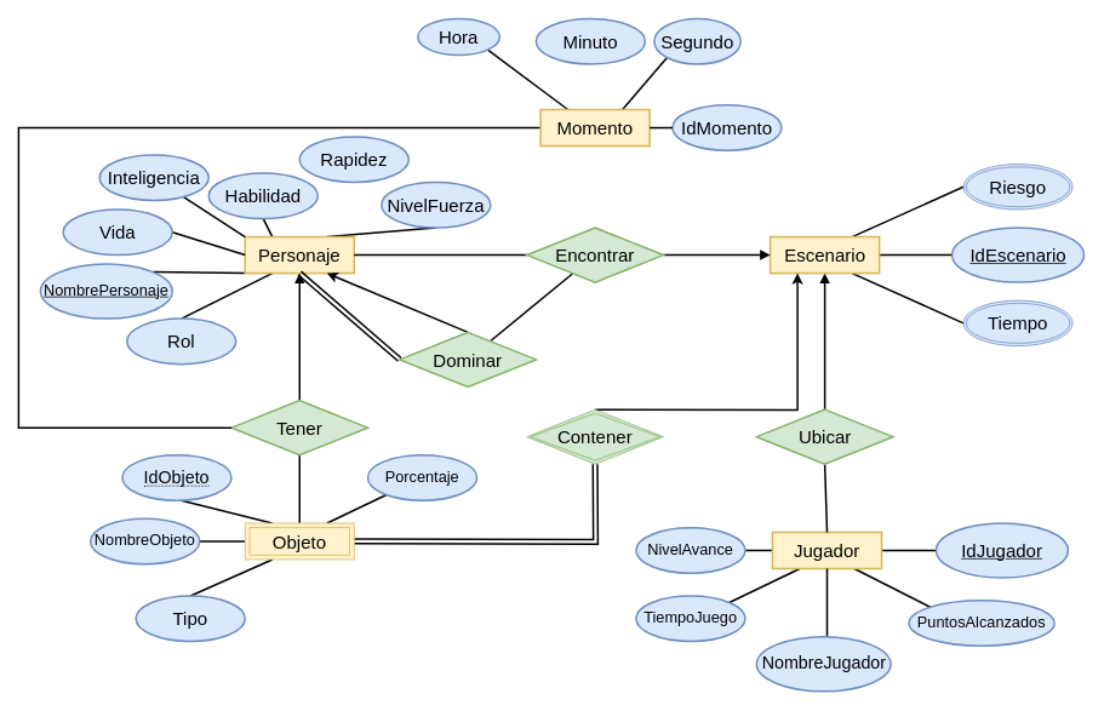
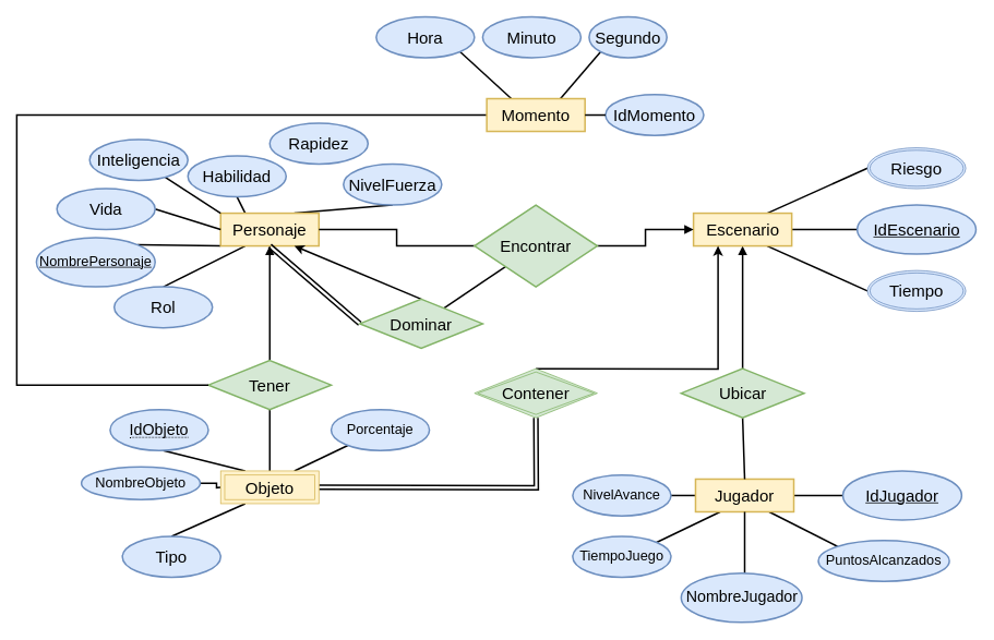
  <mxCell id="0" />
  <mxCell id="1" parent="0" />
  <mxCell id="2" style="rounded=0;orthogonalLoop=1;jettySize=auto;html=1;exitX=0.75;exitY=0;exitDx=0;exitDy=0;entryX=0.5;entryY=1;entryDx=0;entryDy=0;endArrow=none;startFill=0;strokeWidth=2;" edge="1" parent="1" source="6" target="13"><mxGeometry relative="1" as="geometry" /></mxCell>
  <mxCell id="3" style="rounded=0;orthogonalLoop=1;jettySize=auto;html=1;exitX=0.25;exitY=0;exitDx=0;exitDy=0;entryX=0.5;entryY=1;entryDx=0;entryDy=0;endArrow=none;startFill=0;strokeWidth=2;" edge="1" parent="1" source="6" target="9"><mxGeometry relative="1" as="geometry" /></mxCell>
  <mxCell id="4" style="rounded=0;orthogonalLoop=1;jettySize=auto;html=1;exitX=0;exitY=1;exitDx=0;exitDy=0;entryX=1;entryY=0;entryDx=0;entryDy=0;endArrow=none;startFill=0;strokeWidth=2;" edge="1" parent="1" source="6" target="14"><mxGeometry relative="1" as="geometry" /></mxCell>
  <mxCell id="5" style="rounded=0;orthogonalLoop=1;jettySize=auto;html=1;exitX=0.25;exitY=1;exitDx=0;exitDy=0;endArrow=none;startFill=0;strokeWidth=2;entryX=0.5;entryY=0;entryDx=0;entryDy=0;" edge="1" parent="1" source="6" target="27"><mxGeometry relative="1" as="geometry" /></mxCell>
  <mxCell id="6" value="&lt;font style=&quot;font-size: 20px;&quot;&gt;Personaje&lt;/font&gt;" style="whiteSpace=wrap;html=1;align=center;strokeWidth=2;fillColor=#fff2cc;strokeColor=#d6b656;" vertex="1" parent="1"><mxGeometry x="269" y="260" width="120" height="40" as="geometry" /></mxCell>
  <mxCell id="7" value="" style="rounded=0;orthogonalLoop=1;jettySize=auto;html=1;endArrow=none;startFill=0;strokeWidth=2;entryX=0;entryY=0;entryDx=0;entryDy=0;" edge="1" parent="1" source="8" target="6"><mxGeometry relative="1" as="geometry" /></mxCell>
  <mxCell id="8" value="&lt;span style=&quot;font-size: 20px;&quot;&gt;Inteligencia&lt;/span&gt;" style="ellipse;whiteSpace=wrap;html=1;align=center;strokeWidth=2;fillColor=#dae8fc;strokeColor=#6c8ebf;" vertex="1" parent="1"><mxGeometry x="109" y="170" width="120" height="50" as="geometry" /></mxCell>
  <mxCell id="9" value="&lt;span style=&quot;font-size: 20px;&quot;&gt;Habilidad&lt;/span&gt;" style="ellipse;whiteSpace=wrap;html=1;align=center;strokeWidth=2;fillColor=#dae8fc;strokeColor=#6c8ebf;" vertex="1" parent="1"><mxGeometry x="229" y="190" width="120" height="50" as="geometry" /></mxCell>
  <mxCell id="10" value="&lt;span style=&quot;font-size: 20px;&quot;&gt;Rapidez&lt;/span&gt;" style="ellipse;whiteSpace=wrap;html=1;align=center;strokeWidth=2;fillColor=#dae8fc;strokeColor=#6c8ebf;" vertex="1" parent="1"><mxGeometry x="329" y="150" width="120" height="50" as="geometry" /></mxCell>
  <mxCell id="11" style="rounded=0;orthogonalLoop=1;jettySize=auto;html=1;exitX=1;exitY=0.5;exitDx=0;exitDy=0;endArrow=none;startFill=0;strokeWidth=2;" edge="1" parent="1" source="12"><mxGeometry relative="1" as="geometry"><mxPoint x="269" y="280" as="targetPoint" /></mxGeometry></mxCell>
  <mxCell id="12" value="&lt;span style=&quot;font-size: 20px;&quot;&gt;Vida&lt;/span&gt;" style="ellipse;whiteSpace=wrap;html=1;align=center;strokeWidth=2;fillColor=#dae8fc;strokeColor=#6c8ebf;" vertex="1" parent="1"><mxGeometry x="69" y="230" width="120" height="50" as="geometry" /></mxCell>
  <mxCell id="13" value="&lt;span style=&quot;font-size: 20px;&quot;&gt;NivelFuerza&lt;/span&gt;" style="ellipse;whiteSpace=wrap;html=1;align=center;strokeWidth=2;fillColor=#dae8fc;strokeColor=#6c8ebf;" vertex="1" parent="1"><mxGeometry x="419" y="200" width="120" height="50" as="geometry" /></mxCell>
  <mxCell id="14" value="&lt;font style=&quot;font-size: 17px;&quot;&gt;NombrePersonaje&lt;/font&gt;" style="ellipse;whiteSpace=wrap;html=1;align=center;fontStyle=4;strokeWidth=2;fillColor=#dae8fc;strokeColor=#6c8ebf;" vertex="1" parent="1"><mxGeometry x="44" y="290" width="145" height="60" as="geometry" /></mxCell>
  <mxCell id="15" value="" style="rounded=0;orthogonalLoop=1;jettySize=auto;html=1;endArrow=none;startFill=0;strokeWidth=2;" edge="1" parent="1" source="19" target="20"><mxGeometry relative="1" as="geometry" /></mxCell>
  <mxCell id="16" style="rounded=0;orthogonalLoop=1;jettySize=auto;html=1;exitX=0.75;exitY=0;exitDx=0;exitDy=0;entryX=0;entryY=0.5;entryDx=0;entryDy=0;endArrow=none;startFill=0;strokeWidth=2;" edge="1" parent="1" source="19"><mxGeometry relative="1" as="geometry"><mxPoint x="1059" y="205" as="targetPoint" /></mxGeometry></mxCell>
  <mxCell id="17" style="rounded=0;orthogonalLoop=1;jettySize=auto;html=1;exitX=0.75;exitY=1;exitDx=0;exitDy=0;entryX=0;entryY=0.5;entryDx=0;entryDy=0;endArrow=none;startFill=0;strokeWidth=2;" edge="1" parent="1" source="19"><mxGeometry relative="1" as="geometry"><mxPoint x="1059" y="355" as="targetPoint" /></mxGeometry></mxCell>
  <mxCell id="18" style="edgeStyle=orthogonalEdgeStyle;rounded=0;orthogonalLoop=1;jettySize=auto;html=1;exitX=0.5;exitY=1;exitDx=0;exitDy=0;entryX=0.5;entryY=0;entryDx=0;entryDy=0;endArrow=none;startFill=1;strokeWidth=2;startArrow=block;" edge="1" parent="1" source="19" target="55"><mxGeometry relative="1" as="geometry" /></mxCell>
  <mxCell id="19" value="&lt;font style=&quot;font-size: 20px;&quot;&gt;Escenario&lt;/font&gt;" style="whiteSpace=wrap;html=1;align=center;strokeWidth=2;fillColor=#fff2cc;strokeColor=#d6b656;" vertex="1" parent="1"><mxGeometry x="846.5" y="260" width="120" height="40" as="geometry" /></mxCell>
  <mxCell id="20" value="&lt;font style=&quot;font-size: 20px;&quot;&gt;IdEscenario&lt;/font&gt;" style="ellipse;whiteSpace=wrap;html=1;align=center;fontStyle=4;strokeWidth=2;fillColor=#dae8fc;strokeColor=#6c8ebf;" vertex="1" parent="1"><mxGeometry x="1046.5" y="250" width="145" height="60" as="geometry" /></mxCell>
  <mxCell id="21" style="edgeStyle=orthogonalEdgeStyle;rounded=0;orthogonalLoop=1;jettySize=auto;html=1;exitX=1;exitY=0.5;exitDx=0;exitDy=0;entryX=0.5;entryY=1;entryDx=0;entryDy=0;strokeWidth=2;endArrow=none;startFill=0;shape=link;" edge="1" parent="1"><mxGeometry relative="1" as="geometry"><mxPoint x="389" y="595" as="sourcePoint" /><mxPoint x="654" y="510" as="targetPoint" /></mxGeometry></mxCell>
  <mxCell id="22" style="rounded=0;orthogonalLoop=1;jettySize=auto;html=1;exitX=0.75;exitY=0;exitDx=0;exitDy=0;endArrow=none;startFill=0;strokeWidth=2;" edge="1" parent="1" target="58"><mxGeometry relative="1" as="geometry"><mxPoint x="359" y="575" as="sourcePoint" /></mxGeometry></mxCell>
  <mxCell id="23" value="" style="edgeStyle=orthogonalEdgeStyle;rounded=0;orthogonalLoop=1;jettySize=auto;html=1;strokeWidth=2;endArrow=none;startFill=0;" edge="1" parent="1" source="24"><mxGeometry relative="1" as="geometry"><mxPoint x="269" y="595" as="targetPoint" /></mxGeometry></mxCell>
- <mxCell id="24" value="&lt;font style=&quot;font-size: 17px;&quot;&gt;NombreObjeto&lt;/font&gt;" style="ellipse;whiteSpace=wrap;html=1;align=center;strokeWidth=2;fillColor=#dae8fc;strokeColor=#6c8ebf;" vertex="1" parent="1"><mxGeometry x="99" y="570" width="120" height="50" as="geometry" /></mxCell>
+ <mxCell id="24" value="&lt;font style=&quot;font-size: 17px;&quot;&gt;NombreObjeto&lt;/font&gt;" style="ellipse;whiteSpace=wrap;html=1;align=center;strokeWidth=2;fillColor=#dae8fc;strokeColor=#6c8ebf;" vertex="1" parent="1"><mxGeometry x="99" y="570" width="145" height="40" as="geometry" /></mxCell>
  <mxCell id="25" style="rounded=0;orthogonalLoop=1;jettySize=auto;html=1;exitX=0.5;exitY=0;exitDx=0;exitDy=0;entryX=0.25;entryY=1;entryDx=0;entryDy=0;strokeWidth=2;endArrow=none;startFill=0;" edge="1" parent="1" source="26"><mxGeometry relative="1" as="geometry"><mxPoint x="299" y="615" as="targetPoint" /></mxGeometry></mxCell>
  <mxCell id="26" value="&lt;span style=&quot;font-size: 20px;&quot;&gt;Tipo&lt;/span&gt;" style="ellipse;whiteSpace=wrap;html=1;align=center;strokeWidth=2;fillColor=#dae8fc;strokeColor=#6c8ebf;" vertex="1" parent="1"><mxGeometry x="149" y="655" width="120" height="50" as="geometry" /></mxCell>
  <mxCell id="27" value="&lt;span style=&quot;font-size: 20px;&quot;&gt;Rol&lt;/span&gt;" style="ellipse;whiteSpace=wrap;html=1;align=center;strokeWidth=2;fillColor=#dae8fc;strokeColor=#6c8ebf;" vertex="1" parent="1"><mxGeometry x="139" y="350" width="120" height="50" as="geometry" /></mxCell>
  <mxCell id="28" style="rounded=0;orthogonalLoop=1;jettySize=auto;html=1;exitX=0.5;exitY=1;exitDx=0;exitDy=0;entryX=0.25;entryY=0;entryDx=0;entryDy=0;endArrow=none;startFill=0;strokeWidth=2;" edge="1" parent="1"><mxGeometry relative="1" as="geometry"><mxPoint x="199" y="550" as="sourcePoint" /><mxPoint x="299" y="575" as="targetPoint" /></mxGeometry></mxCell>
  <mxCell id="29" style="rounded=0;orthogonalLoop=1;jettySize=auto;html=1;exitX=0;exitY=0.5;exitDx=0;exitDy=0;entryX=1;entryY=0.5;entryDx=0;entryDy=0;strokeWidth=2;endArrow=none;startFill=0;" edge="1" parent="1" source="33" target="35"><mxGeometry relative="1" as="geometry" /></mxCell>
  <mxCell id="30" style="rounded=0;orthogonalLoop=1;jettySize=auto;html=1;exitX=0.75;exitY=1;exitDx=0;exitDy=0;entryX=0;entryY=0;entryDx=0;entryDy=0;strokeWidth=2;endArrow=none;startFill=0;" edge="1" parent="1" source="33" target="36"><mxGeometry relative="1" as="geometry" /></mxCell>
  <mxCell id="31" style="rounded=0;orthogonalLoop=1;jettySize=auto;html=1;exitX=0.25;exitY=1;exitDx=0;exitDy=0;entryX=1;entryY=0;entryDx=0;entryDy=0;strokeWidth=2;endArrow=none;startFill=0;" edge="1" parent="1" source="33" target="34"><mxGeometry relative="1" as="geometry" /></mxCell>
  <mxCell id="32" style="rounded=0;orthogonalLoop=1;jettySize=auto;html=1;exitX=1;exitY=0.5;exitDx=0;exitDy=0;entryX=0;entryY=0.5;entryDx=0;entryDy=0;strokeWidth=2;endArrow=none;startFill=0;" edge="1" parent="1" source="33" target="47"><mxGeometry relative="1" as="geometry" /></mxCell>
  <mxCell id="33" value="&lt;font style=&quot;font-size: 20px;&quot;&gt;Jugador&lt;/font&gt;" style="whiteSpace=wrap;html=1;align=center;strokeWidth=2;fillColor=#fff2cc;strokeColor=#d6b656;" vertex="1" parent="1"><mxGeometry x="849" y="585" width="120" height="40" as="geometry" /></mxCell>
  <mxCell id="34" value="&lt;font style=&quot;font-size: 17px;&quot;&gt;TiempoJuego&lt;/font&gt;" style="ellipse;whiteSpace=wrap;html=1;align=center;strokeWidth=2;fillColor=#dae8fc;strokeColor=#6c8ebf;" vertex="1" parent="1"><mxGeometry x="699" y="655" width="120" height="50" as="geometry" /></mxCell>
  <mxCell id="35" value="&lt;font style=&quot;font-size: 17px;&quot;&gt;NivelAvance&lt;/font&gt;" style="ellipse;whiteSpace=wrap;html=1;align=center;strokeWidth=2;fillColor=#dae8fc;strokeColor=#6c8ebf;" vertex="1" parent="1"><mxGeometry x="699" y="580" width="120" height="50" as="geometry" /></mxCell>
  <mxCell id="36" value="&lt;font style=&quot;font-size: 17px;&quot;&gt;PuntosAlcanzados&lt;/font&gt;" style="ellipse;whiteSpace=wrap;html=1;align=center;strokeWidth=2;fillColor=#dae8fc;strokeColor=#6c8ebf;" vertex="1" parent="1"><mxGeometry x="999" y="660" width="160" height="50" as="geometry" /></mxCell>
  <mxCell id="37" style="edgeStyle=orthogonalEdgeStyle;rounded=0;orthogonalLoop=1;jettySize=auto;html=1;exitX=0;exitY=0.5;exitDx=0;exitDy=0;entryX=1;entryY=0.5;entryDx=0;entryDy=0;strokeWidth=2;endArrow=none;endFill=1;startFill=0;" edge="1" parent="1" source="40" target="6"><mxGeometry relative="1" as="geometry" /></mxCell>
  <mxCell id="38" style="edgeStyle=orthogonalEdgeStyle;rounded=0;orthogonalLoop=1;jettySize=auto;html=1;exitX=1;exitY=0.5;exitDx=0;exitDy=0;entryX=0;entryY=0.5;entryDx=0;entryDy=0;strokeWidth=2;endArrow=block;endFill=1;startFill=0;" edge="1" parent="1" source="40" target="19"><mxGeometry relative="1" as="geometry" /></mxCell>
  <mxCell id="39" value="" style="rounded=0;orthogonalLoop=1;jettySize=auto;html=1;strokeWidth=2;endArrow=none;startFill=0;endFill=1;" edge="1" parent="1" source="40" target="43"><mxGeometry relative="1" as="geometry" /></mxCell>
- <mxCell id="40" value="&lt;font style=&quot;font-size: 20px;&quot;&gt;Encontrar&lt;/font&gt;" style="shape=rhombus;perimeter=rhombusPerimeter;whiteSpace=wrap;html=1;align=center;strokeWidth=2;fillColor=#d5e8d4;strokeColor=#82b366;" vertex="1" parent="1"><mxGeometry x="579" y="250" width="150" height="60" as="geometry" /></mxCell>
+ <mxCell id="40" value="&lt;font style=&quot;font-size: 20px;&quot;&gt;Encontrar&lt;/font&gt;" style="shape=rhombus;perimeter=rhombusPerimeter;whiteSpace=wrap;html=1;align=center;strokeWidth=2;fillColor=#d5e8d4;strokeColor=#82b366;" vertex="1" parent="1"><mxGeometry x="579" y="250" width="150" height="100" as="geometry" /></mxCell>
  <mxCell id="41" value="" style="rounded=0;orthogonalLoop=1;jettySize=auto;html=1;strokeWidth=2;exitX=0.5;exitY=0;exitDx=0;exitDy=0;entryX=0.75;entryY=1;entryDx=0;entryDy=0;" edge="1" parent="1" source="43" target="6"><mxGeometry relative="1" as="geometry" /></mxCell>
  <mxCell id="42" style="rounded=0;orthogonalLoop=1;jettySize=auto;html=1;exitX=0;exitY=0.5;exitDx=0;exitDy=0;entryX=0.5;entryY=1;entryDx=0;entryDy=0;strokeWidth=2;shape=link;" edge="1" parent="1" source="43" target="6"><mxGeometry relative="1" as="geometry" /></mxCell>
  <mxCell id="43" value="&lt;font style=&quot;font-size: 20px;&quot;&gt;Dominar&lt;/font&gt;" style="shape=rhombus;perimeter=rhombusPerimeter;whiteSpace=wrap;html=1;align=center;strokeWidth=2;fillColor=#d5e8d4;strokeColor=#82b366;" vertex="1" parent="1"><mxGeometry x="439" y="365" width="150" height="60" as="geometry" /></mxCell>
  <mxCell id="44" style="rounded=0;orthogonalLoop=1;jettySize=auto;html=1;exitX=0.5;exitY=0;exitDx=0;exitDy=0;entryX=0.5;entryY=1;entryDx=0;entryDy=0;strokeWidth=2;endArrow=block;startFill=0;startArrow=none;endFill=1;" edge="1" parent="1" source="46" target="6"><mxGeometry relative="1" as="geometry" /></mxCell>
  <mxCell id="45" style="rounded=0;orthogonalLoop=1;jettySize=auto;html=1;exitX=0.5;exitY=1;exitDx=0;exitDy=0;entryX=0.5;entryY=0;entryDx=0;entryDy=0;strokeWidth=2;endArrow=none;startFill=0;endFill=1;" edge="1" parent="1" source="46"><mxGeometry relative="1" as="geometry"><mxPoint x="329" y="575" as="targetPoint" /></mxGeometry></mxCell>
  <mxCell id="46" value="&lt;font style=&quot;font-size: 20px;&quot;&gt;Tener&lt;/font&gt;" style="shape=rhombus;perimeter=rhombusPerimeter;whiteSpace=wrap;html=1;align=center;strokeWidth=2;fillColor=#d5e8d4;strokeColor=#82b366;" vertex="1" parent="1"><mxGeometry x="254" y="440" width="150" height="60" as="geometry" /></mxCell>
  <mxCell id="47" value="&lt;font style=&quot;font-size: 20px;&quot;&gt;IdJugador&lt;/font&gt;" style="ellipse;whiteSpace=wrap;html=1;align=center;fontStyle=4;strokeWidth=2;fillColor=#dae8fc;strokeColor=#6c8ebf;" vertex="1" parent="1"><mxGeometry x="1029" y="575" width="145" height="60" as="geometry" /></mxCell>
  <mxCell id="48" style="rounded=0;orthogonalLoop=1;jettySize=auto;html=1;exitX=0.25;exitY=0;exitDx=0;exitDy=0;entryX=1;entryY=1;entryDx=0;entryDy=0;endArrow=none;startFill=0;strokeWidth=2;" edge="1" parent="1" source="60" target="52"><mxGeometry relative="1" as="geometry"><mxPoint x="591.574" y="117.322" as="sourcePoint" /></mxGeometry></mxCell>
  <mxCell id="49" style="rounded=0;orthogonalLoop=1;jettySize=auto;html=1;exitX=0.75;exitY=0;exitDx=0;exitDy=0;entryX=0;entryY=1;entryDx=0;entryDy=0;endArrow=none;startFill=0;strokeWidth=2;" edge="1" parent="1" source="60" target="50"><mxGeometry relative="1" as="geometry"><mxPoint x="591.574" y="152.678" as="sourcePoint" /></mxGeometry></mxCell>
  <mxCell id="50" value="&lt;span style=&quot;font-size: 20px;&quot;&gt;Segundo&lt;/span&gt;" style="ellipse;whiteSpace=wrap;html=1;align=center;strokeWidth=2;fillColor=#dae8fc;strokeColor=#6c8ebf;" vertex="1" parent="1"><mxGeometry x="719" y="20" width="95" height="50" as="geometry" /></mxCell>
  <mxCell id="51" value="&lt;span style=&quot;font-size: 20px;&quot;&gt;Minuto&lt;/span&gt;" style="ellipse;whiteSpace=wrap;html=1;align=center;strokeWidth=2;fillColor=#dae8fc;strokeColor=#6c8ebf;" vertex="1" parent="1"><mxGeometry x="589" y="20" width="120" height="50" as="geometry" /></mxCell>
- <mxCell id="52" value="&lt;span style=&quot;font-size: 20px;&quot;&gt;Hora&lt;/span&gt;" style="ellipse;whiteSpace=wrap;html=1;align=center;strokeWidth=2;fillColor=#dae8fc;strokeColor=#6c8ebf;" vertex="1" parent="1"><mxGeometry x="459" y="20" width="90" height="40" as="geometry" /></mxCell>
+ <mxCell id="52" value="&lt;span style=&quot;font-size: 20px;&quot;&gt;Hora&lt;/span&gt;" style="ellipse;whiteSpace=wrap;html=1;align=center;strokeWidth=2;fillColor=#dae8fc;strokeColor=#6c8ebf;" vertex="1" parent="1"><mxGeometry x="459" y="20" width="120" height="50" as="geometry" /></mxCell>
  <mxCell id="53" style="edgeStyle=orthogonalEdgeStyle;rounded=0;orthogonalLoop=1;jettySize=auto;html=1;exitX=0.5;exitY=0;exitDx=0;exitDy=0;entryX=0.25;entryY=1;entryDx=0;entryDy=0;strokeWidth=2;" edge="1" parent="1" target="19"><mxGeometry relative="1" as="geometry"><mxPoint x="654" y="450" as="sourcePoint" /></mxGeometry></mxCell>
  <mxCell id="54" style="rounded=0;orthogonalLoop=1;jettySize=auto;html=1;exitX=0.5;exitY=1;exitDx=0;exitDy=0;entryX=0.5;entryY=0;entryDx=0;entryDy=0;strokeWidth=2;endArrow=none;startFill=0;" edge="1" parent="1" source="55" target="33"><mxGeometry relative="1" as="geometry" /></mxCell>
  <mxCell id="55" value="&lt;font style=&quot;font-size: 20px;&quot;&gt;Ubicar&lt;/font&gt;" style="shape=rhombus;perimeter=rhombusPerimeter;whiteSpace=wrap;html=1;align=center;strokeWidth=2;fillColor=#d5e8d4;strokeColor=#82b366;" vertex="1" parent="1"><mxGeometry x="831.5" y="450" width="150" height="60" as="geometry" /></mxCell>
  <mxCell id="56" value="&lt;font style=&quot;font-size: 20px;&quot;&gt;Riesgo&lt;/font&gt;" style="ellipse;shape=doubleEllipse;margin=3;whiteSpace=wrap;html=1;align=center;fillColor=#dae8fc;strokeColor=#6c8ebf;" vertex="1" parent="1"><mxGeometry x="1059" y="180" width="120" height="50" as="geometry" /></mxCell>
  <mxCell id="57" value="&lt;font style=&quot;font-size: 20px;&quot;&gt;Tiempo&lt;/font&gt;" style="ellipse;shape=doubleEllipse;margin=3;whiteSpace=wrap;html=1;align=center;fillColor=#dae8fc;strokeColor=#6c8ebf;" vertex="1" parent="1"><mxGeometry x="1059" y="330" width="120" height="50" as="geometry" /></mxCell>
  <mxCell id="58" value="&lt;font style=&quot;font-size: 17px;&quot;&gt;Porcentaje&lt;/font&gt;" style="ellipse;whiteSpace=wrap;html=1;align=center;strokeWidth=2;fillColor=#dae8fc;strokeColor=#6c8ebf;" vertex="1" parent="1"><mxGeometry x="404" y="500" width="120" height="50" as="geometry" /></mxCell>
  <mxCell id="59" style="edgeStyle=orthogonalEdgeStyle;rounded=0;orthogonalLoop=1;jettySize=auto;html=1;exitX=0;exitY=0.5;exitDx=0;exitDy=0;entryX=0;entryY=0.5;entryDx=0;entryDy=0;endArrow=none;startFill=0;strokeWidth=2;" edge="1" parent="1" source="60" target="46"><mxGeometry relative="1" as="geometry"><mxPoint x="19" y="480" as="targetPoint" /><Array as="points"><mxPoint x="20" y="140" /><mxPoint x="20" y="470" /></Array></mxGeometry></mxCell>
  <mxCell id="60" value="&lt;font style=&quot;font-size: 20px;&quot;&gt;Momento&lt;/font&gt;" style="whiteSpace=wrap;html=1;align=center;strokeWidth=2;fillColor=#fff2cc;strokeColor=#d6b656;" vertex="1" parent="1"><mxGeometry x="594" y="120" width="120" height="40" as="geometry" /></mxCell>
  <mxCell id="61" value="&lt;span style=&quot;font-size: 20px;&quot;&gt;IdMomento&lt;/span&gt;" style="ellipse;whiteSpace=wrap;html=1;align=center;strokeWidth=2;fillColor=#dae8fc;strokeColor=#6c8ebf;" vertex="1" parent="1"><mxGeometry x="739" y="115" width="120" height="50" as="geometry" /></mxCell>
  <mxCell id="62" style="rounded=0;orthogonalLoop=1;jettySize=auto;html=1;exitX=1;exitY=0.5;exitDx=0;exitDy=0;entryX=0;entryY=0.5;entryDx=0;entryDy=0;endArrow=none;startFill=0;strokeWidth=2;" edge="1" parent="1" source="60" target="61"><mxGeometry relative="1" as="geometry"><mxPoint x="729" y="170" as="sourcePoint" /></mxGeometry></mxCell>
  <mxCell id="63" value="" style="edgeStyle=none;curved=1;rounded=0;orthogonalLoop=1;jettySize=auto;html=1;fontSize=12;startSize=8;endSize=8;strokeWidth=2;endArrow=none;startFill=0;" edge="1" parent="1" target="33"><mxGeometry relative="1" as="geometry"><mxPoint x="909" y="700" as="sourcePoint" /></mxGeometry></mxCell>
  <mxCell id="64" value="&lt;font style=&quot;font-size: 20px;&quot;&gt;Objeto&lt;/font&gt;" style="shape=ext;margin=3;double=1;whiteSpace=wrap;html=1;align=center;fillColor=#fff2cc;strokeColor=#d6b656;" vertex="1" parent="1"><mxGeometry x="269" y="575" width="120" height="40" as="geometry" /></mxCell>
  <mxCell id="65" value="&lt;font style=&quot;font-size: 20px;&quot;&gt;Contener&lt;/font&gt;" style="shape=rhombus;double=1;perimeter=rhombusPerimeter;whiteSpace=wrap;html=1;align=center;fillColor=#d5e8d4;strokeColor=#82b366;" vertex="1" parent="1"><mxGeometry x="579" y="450" width="150" height="60" as="geometry" /></mxCell>
  <mxCell id="66" value="&lt;span style=&quot;border-bottom: 1px dotted&quot;&gt;&lt;font style=&quot;font-size: 19px;&quot;&gt;IdObjeto&lt;/font&gt;&lt;/span&gt;" style="ellipse;whiteSpace=wrap;html=1;align=center;strokeWidth=2;fillColor=#dae8fc;strokeColor=#6c8ebf;" vertex="1" parent="1"><mxGeometry x="134" y="500" width="120" height="50" as="geometry" /></mxCell>
  <mxCell id="67" value="&lt;font style=&quot;font-size: 19px;&quot;&gt;NombreJugador&lt;/font&gt;" style="ellipse;whiteSpace=wrap;html=1;align=center;fillColor=#dae8fc;strokeColor=#6c8ebf;strokeWidth=2;" vertex="1" parent="1"><mxGeometry x="831.5" y="700" width="147.5" height="60" as="geometry" /></mxCell>
